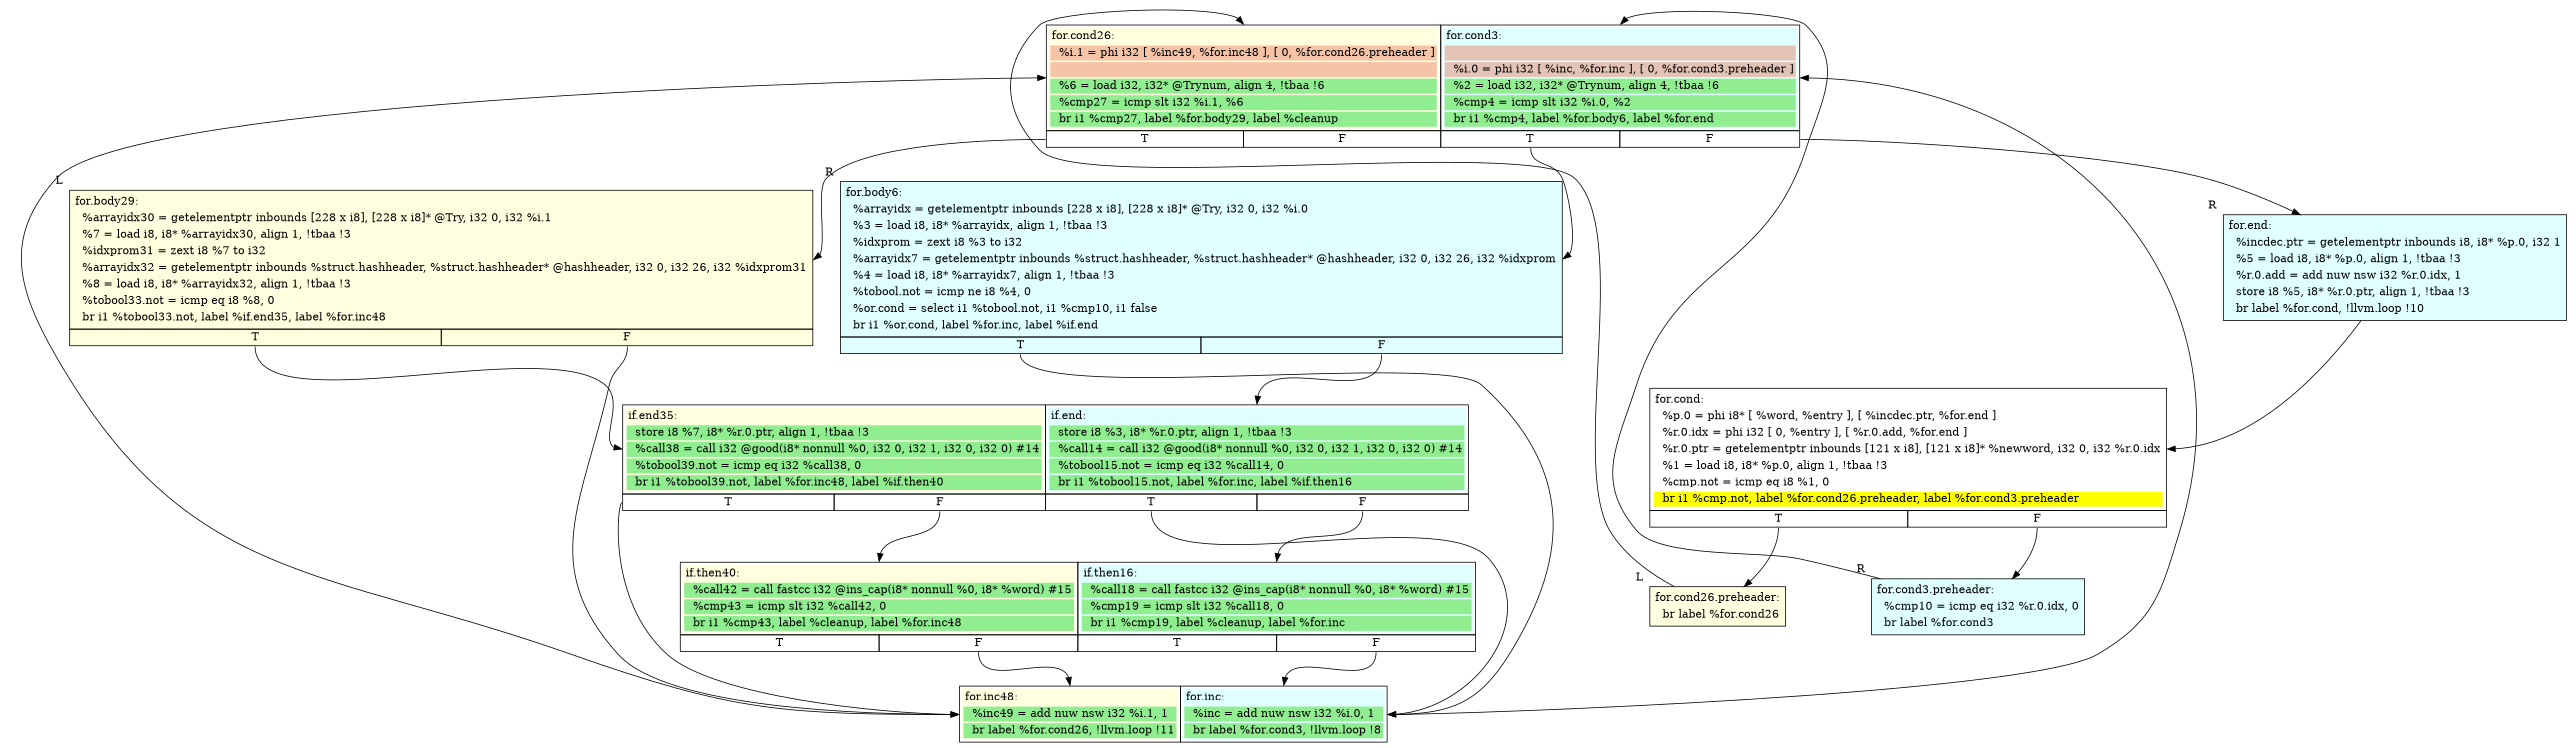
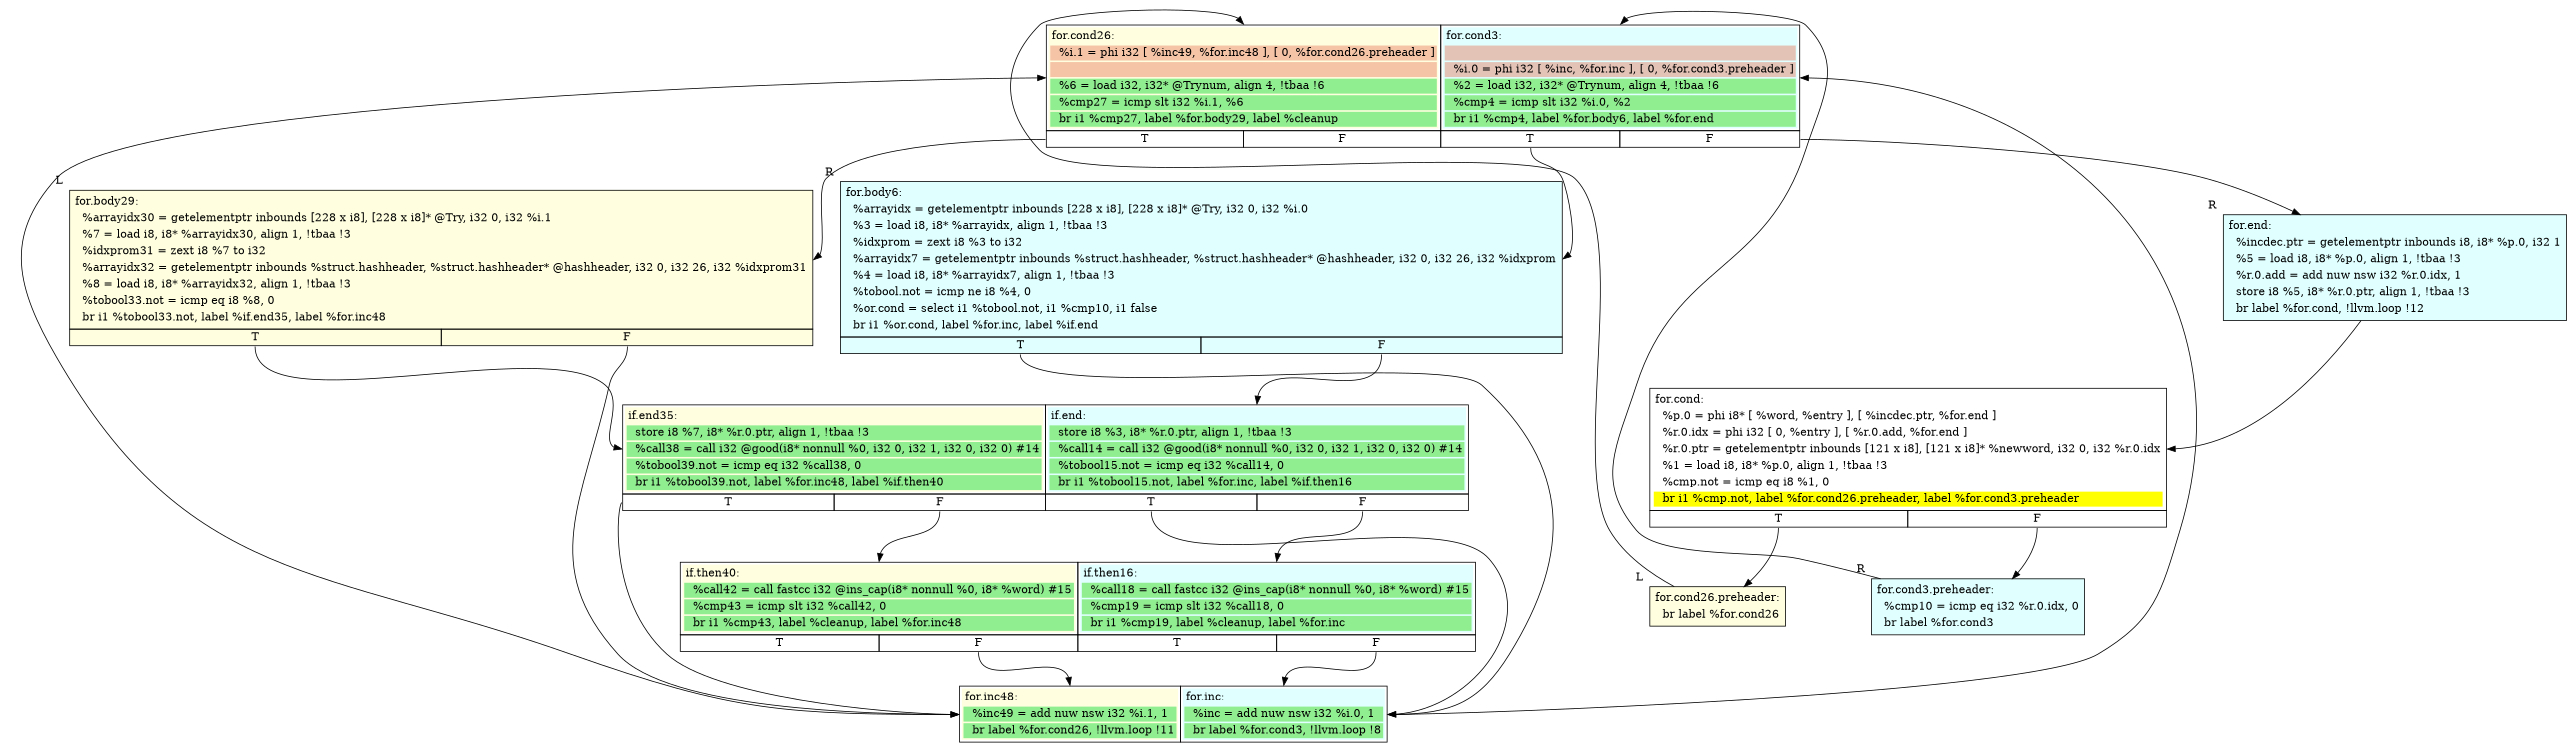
  digraph {
    node [shape=none]
    edge [headport=f2 tailport=f2F]
    n1 [label=<<table border="0" cellspacing="0"> <tr><td port="f1" border="1" colspan="2"><table bgcolor="LightYellow" border="0"> <tr><td align="left">for.cond26:</td></tr> <tr><td bgcolor="#e8765c70" align="left">  %i.1 = phi i32 [ %inc49, %for.inc48 ], [ 0, %for.cond26.preheader ]</td></tr> <tr><td bgcolor="#e8765c70" align="left"> </td></tr> <tr><td bgcolor="lightgreen" align="left">  %6 = load i32, i32* @Trynum, align 4, !tbaa !6</td></tr> <tr><td bgcolor="lightgreen" align="left">  %cmp27 = icmp slt i32 %i.1, %6</td></tr> <tr><td bgcolor="lightgreen" align="left">  br i1 %cmp27, label %for.body29, label %cleanup</td></tr> </table> </td> <td port="f2" border="1" colspan="2"><table bgcolor="LightCyan" border="0"> <tr><td align="left">for.cond3:</td></tr> <tr><td bgcolor="#e8765c70" align="left"> </td></tr> <tr><td bgcolor="#e8765c70" align="left">  %i.0 = phi i32 [ %inc, %for.inc ], [ 0, %for.cond3.preheader ]</td></tr> <tr><td bgcolor="lightgreen" align="left">  %2 = load i32, i32* @Trynum, align 4, !tbaa !6</td></tr> <tr><td bgcolor="lightgreen" align="left">  %cmp4 = icmp slt i32 %i.0, %2</td></tr> <tr><td bgcolor="lightgreen" align="left">  br i1 %cmp4, label %for.body6, label %for.end</td></tr> </table> </td></tr> <tr><td border="1" port="f1T">T</td><td border="1" port="f1F">F</td> <td border="1" port="f2T">T</td><td border="1" port="f2F">F</td> </tr> </table>>]
    n2 [label=<<table  bgcolor="LightCyan"  border="0" cellspacing="0"> <tr><td port="f" border="1" colspan="2"><table border="0"> <tr><td align="left">for.body6:</td></tr> <tr><td align="left">  %arrayidx = getelementptr inbounds [228 x i8], [228 x i8]* @Try, i32 0, i32 %i.0</td></tr> <tr><td align="left">  %3 = load i8, i8* %arrayidx, align 1, !tbaa !3</td></tr> <tr><td align="left">  %idxprom = zext i8 %3 to i32</td></tr> <tr><td align="left">  %arrayidx7 = getelementptr inbounds %struct.hashheader, %struct.hashheader* @hashheader, i32 0, i32 26, i32 %idxprom</td></tr> <tr><td align="left">  %4 = load i8, i8* %arrayidx7, align 1, !tbaa !3</td></tr> <tr><td align="left">  %tobool.not = icmp ne i8 %4, 0</td></tr> <tr><td align="left">  %or.cond = select i1 %tobool.not, i1 %cmp10, i1 false</td></tr> <tr><td align="left">  br i1 %or.cond, label %for.inc, label %if.end</td></tr> </table> </td></tr> <tr><td border="1" port="fT">T</td><td border="1" port="fF">F</td></tr> </table>> xlabel=R]
-   n3 [label=<<table  bgcolor="LightCyan"  border="0" cellspacing="0"> <tr><td port="f" border="1"><table border="0"> <tr><td align="left">for.end:</td></tr> <tr><td align="left">  %incdec.ptr = getelementptr inbounds i8, i8* %p.0, i32 1</td></tr> <tr><td align="left">  %5 = load i8, i8* %p.0, align 1, !tbaa !3</td></tr> <tr><td align="left">  %r.0.add = add nuw nsw i32 %r.0.idx, 1</td></tr> <tr><td align="left">  store i8 %5, i8* %r.0.ptr, align 1, !tbaa !3</td></tr> <tr><td align="left">  br label %for.cond, !llvm.loop !10</td></tr> </table> </td></tr> </table>> xlabel=R]
+   n3 [label=<<table  bgcolor="LightCyan"  border="0" cellspacing="0"> <tr><td port="f" border="1"><table border="0"> <tr><td align="left">for.end:</td></tr> <tr><td align="left">  %incdec.ptr = getelementptr inbounds i8, i8* %p.0, i32 1</td></tr> <tr><td align="left">  %5 = load i8, i8* %p.0, align 1, !tbaa !3</td></tr> <tr><td align="left">  %r.0.add = add nuw nsw i32 %r.0.idx, 1</td></tr> <tr><td align="left">  store i8 %5, i8* %r.0.ptr, align 1, !tbaa !3</td></tr> <tr><td align="left">  br label %for.cond, !llvm.loop !12</td></tr> </table> </td></tr> </table>> xlabel=R]
    n4 [label=<<table  bgcolor="LightYellow"  border="0" cellspacing="0"> <tr><td port="f" border="1" colspan="2"><table border="0"> <tr><td align="left">for.body29:</td></tr> <tr><td align="left">  %arrayidx30 = getelementptr inbounds [228 x i8], [228 x i8]* @Try, i32 0, i32 %i.1</td></tr> <tr><td align="left">  %7 = load i8, i8* %arrayidx30, align 1, !tbaa !3</td></tr> <tr><td align="left">  %idxprom31 = zext i8 %7 to i32</td></tr> <tr><td align="left">  %arrayidx32 = getelementptr inbounds %struct.hashheader, %struct.hashheader* @hashheader, i32 0, i32 26, i32 %idxprom31</td></tr> <tr><td align="left">  %8 = load i8, i8* %arrayidx32, align 1, !tbaa !3</td></tr> <tr><td align="left">  %tobool33.not = icmp eq i8 %8, 0</td></tr> <tr><td align="left">  br i1 %tobool33.not, label %if.end35, label %for.inc48</td></tr> </table> </td></tr> <tr><td border="1" port="fT">T</td><td border="1" port="fF">F</td></tr> </table>> xlabel=L]
    n5 [label=<<table border="0" cellspacing="0"> <tr><td port="f1" border="1" colspan="2"><table bgcolor="LightYellow" border="0"> <tr><td align="left">for.inc48:</td></tr> <tr><td bgcolor="lightgreen" align="left">  %inc49 = add nuw nsw i32 %i.1, 1</td></tr> <tr><td bgcolor="lightgreen" align="left">  br label %for.cond26, !llvm.loop !11</td></tr> </table> </td> <td port="f2" border="1" colspan="2"><table bgcolor="LightCyan" border="0"> <tr><td align="left">for.inc:</td></tr> <tr><td bgcolor="lightgreen" align="left">  %inc = add nuw nsw i32 %i.0, 1</td></tr> <tr><td bgcolor="lightgreen" align="left">  br label %for.cond3, !llvm.loop !8</td></tr> </table> </td></tr> </table>>]
    n6 [label=<<table border="0" cellspacing="0"> <tr><td port="f1" border="1" colspan="2"><table bgcolor="LightYellow" border="0"> <tr><td align="left">if.end35:</td></tr> <tr><td bgcolor="lightgreen" align="left">  store i8 %7, i8* %r.0.ptr, align 1, !tbaa !3</td></tr> <tr><td bgcolor="lightgreen" align="left">  %call38 = call i32 @good(i8* nonnull %0, i32 0, i32 1, i32 0, i32 0) #14</td></tr> <tr><td bgcolor="lightgreen" align="left">  %tobool39.not = icmp eq i32 %call38, 0</td></tr> <tr><td bgcolor="lightgreen" align="left">  br i1 %tobool39.not, label %for.inc48, label %if.then40</td></tr> </table> </td> <td port="f2" border="1" colspan="2"><table bgcolor="LightCyan" border="0"> <tr><td align="left">if.end:</td></tr> <tr><td bgcolor="lightgreen" align="left">  store i8 %3, i8* %r.0.ptr, align 1, !tbaa !3</td></tr> <tr><td bgcolor="lightgreen" align="left">  %call14 = call i32 @good(i8* nonnull %0, i32 0, i32 1, i32 0, i32 0) #14</td></tr> <tr><td bgcolor="lightgreen" align="left">  %tobool15.not = icmp eq i32 %call14, 0</td></tr> <tr><td bgcolor="lightgreen" align="left">  br i1 %tobool15.not, label %for.inc, label %if.then16</td></tr> </table> </td></tr> <tr><td border="1" port="f1T">T</td><td border="1" port="f1F">F</td> <td border="1" port="f2T">T</td><td border="1" port="f2F">F</td> </tr> </table>>]
    n7 [label=<<table  border="0" cellspacing="0"> <tr><td port="f" border="1" colspan="2"><table border="0"> <tr><td align="left">for.cond:</td></tr> <tr><td align="left">  %p.0 = phi i8* [ %word, %entry ], [ %incdec.ptr, %for.end ]</td></tr> <tr><td align="left">  %r.0.idx = phi i32 [ 0, %entry ], [ %r.0.add, %for.end ]</td></tr> <tr><td align="left">  %r.0.ptr = getelementptr inbounds [121 x i8], [121 x i8]* %newword, i32 0, i32 %r.0.idx</td></tr> <tr><td align="left">  %1 = load i8, i8* %p.0, align 1, !tbaa !3</td></tr> <tr><td align="left">  %cmp.not = icmp eq i8 %1, 0</td></tr> <tr><td bgcolor="yellow" align="left">  br i1 %cmp.not, label %for.cond26.preheader, label %for.cond3.preheader</td></tr> </table> </td></tr> <tr><td border="1" port="fT">T</td><td border="1" port="fF">F</td></tr> </table>>]
    n8 [label=<<table border="0" cellspacing="0"> <tr><td port="f1" border="1" colspan="2"><table bgcolor="LightYellow" border="0"> <tr><td align="left">if.then40:</td></tr> <tr><td bgcolor="lightgreen" align="left">  %call42 = call fastcc i32 @ins_cap(i8* nonnull %0, i8* %word) #15</td></tr> <tr><td bgcolor="lightgreen" align="left">  %cmp43 = icmp slt i32 %call42, 0</td></tr> <tr><td bgcolor="lightgreen" align="left">  br i1 %cmp43, label %cleanup, label %for.inc48</td></tr> </table> </td> <td port="f2" border="1" colspan="2"><table bgcolor="LightCyan" border="0"> <tr><td align="left">if.then16:</td></tr> <tr><td bgcolor="lightgreen" align="left">  %call18 = call fastcc i32 @ins_cap(i8* nonnull %0, i8* %word) #15</td></tr> <tr><td bgcolor="lightgreen" align="left">  %cmp19 = icmp slt i32 %call18, 0</td></tr> <tr><td bgcolor="lightgreen" align="left">  br i1 %cmp19, label %cleanup, label %for.inc</td></tr> </table> </td></tr> <tr><td border="1" port="f1T">T</td><td border="1" port="f1F">F</td> <td border="1" port="f2T">T</td><td border="1" port="f2F">F</td> </tr> </table>>]
    n9 [label=<<table  bgcolor="LightCyan"  border="0" cellspacing="0"> <tr><td port="f" border="1"><table border="0"> <tr><td align="left">for.cond3.preheader:</td></tr> <tr><td align="left">  %cmp10 = icmp eq i32 %r.0.idx, 0</td></tr> <tr><td align="left">  br label %for.cond3</td></tr> </table> </td></tr> </table>> xlabel=R]
    n10 [label=<<table  bgcolor="LightYellow"  border="0" cellspacing="0"> <tr><td port="f" border="1"><table border="0"> <tr><td align="left">for.cond26.preheader:</td></tr> <tr><td align="left">  br label %for.cond26</td></tr> </table> </td></tr> </table>> xlabel=L]
    n1 -> n2 [headport=f tailport=f2T]
    n1 -> n3 [headport=f]
    n1 -> n4 [headport=f tailport=f1T]
    n2 -> n5 [tailport=fT]
    n2 -> n6 [tailport=fF]
    n3 -> n7 [headport=f tailport=f]
    n4 -> n5 [headport=f1 tailport=fF]
    n4 -> n6 [headport=f1 tailport=fT]
    n5 -> n1 [tailport=f2]
    n5 -> n1 [headport=f1 tailport=f1]
    n6 -> n5 [tailport=f2T]
    n6 -> n5 [headport=f1 tailport=f1T]
    n6 -> n8
    n6 -> n8 [headport=f1 tailport=f1F]
    n7 -> n9 [headport=f tailport=fF]
    n7 -> n10 [headport=f tailport=fT]
    n8 -> n5
    n8 -> n5 [headport=f1 tailport=f1F]
    n9 -> n1 [tailport=f]
    n10 -> n1 [headport=f1 tailport=f]
  }
